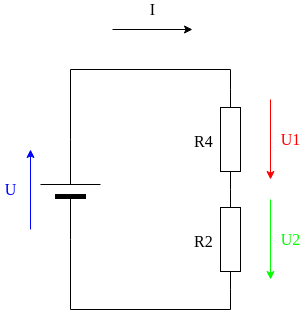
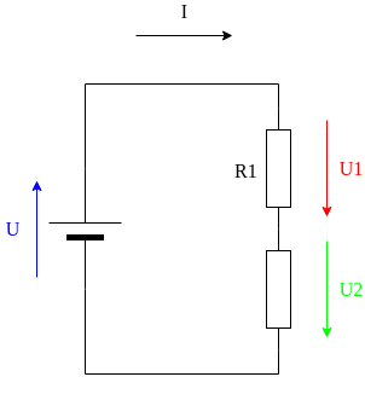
  <mxCell id="0" />
  <mxCell id="1" parent="0" />
  <mxCell id="2" style="edgeStyle=orthogonalEdgeStyle;rounded=0;html=1;exitX=1;exitY=0.5;exitPerimeter=0;entryX=1;entryY=0.5;entryPerimeter=0;labelBackgroundColor=none;startArrow=none;startFill=0;startSize=5;endArrow=none;endFill=0;endSize=5;jettySize=auto;orthogonalLoop=1;strokeColor=#000000;strokeWidth=1;fontFamily=Verdana;fontSize=12;fontColor=#000000;" parent="1" source="3" target="5" edge="1"><mxGeometry relative="1" as="geometry"><Array as="points"><mxPoint x="70" y="60" /><mxPoint x="230" y="60" /></Array></mxGeometry></mxCell>
  <mxCell id="3" value="" style="verticalLabelPosition=bottom;shadow=0;dashed=0;align=center;fillColor=#000000;strokeColor=#000000;html=1;verticalAlign=top;strokeWidth=1;shape=mxgraph.electrical.miscellaneous.monocell_battery;rounded=1;comic=0;labelBackgroundColor=none;fontFamily=Verdana;fontSize=12;fontColor=#000000;rotation=-90;" parent="1" vertex="1"><mxGeometry x="20" y="150" width="100" height="60" as="geometry" /></mxCell>
  <mxCell id="4" style="edgeStyle=orthogonalEdgeStyle;rounded=0;html=1;exitX=0;exitY=0.5;exitPerimeter=0;entryX=1;entryY=0.5;entryPerimeter=0;labelBackgroundColor=none;startArrow=none;startFill=0;startSize=5;endArrow=none;endFill=0;endSize=5;jettySize=auto;orthogonalLoop=1;strokeColor=#000000;strokeWidth=1;fontFamily=Verdana;fontSize=12;fontColor=#000000;" parent="1" source="5" target="7" edge="1"><mxGeometry relative="1" as="geometry" /></mxCell>
  <mxCell id="5" value="" style="verticalLabelPosition=bottom;shadow=0;dashed=0;align=center;fillColor=#ffffff;html=1;verticalAlign=top;strokeWidth=1;shape=mxgraph.electrical.resistors.resistor_1;rounded=1;comic=0;labelBackgroundColor=none;fontFamily=Verdana;fontSize=12;fontColor=#000000;rotation=-90;" parent="1" vertex="1"><mxGeometry x="180" y="120" width="100" height="20" as="geometry" /></mxCell>
  <mxCell id="6" style="edgeStyle=orthogonalEdgeStyle;rounded=0;html=1;exitX=0;exitY=0.5;exitPerimeter=0;entryX=0;entryY=0.5;entryPerimeter=0;labelBackgroundColor=none;startArrow=none;startFill=0;startSize=5;endArrow=none;endFill=0;endSize=5;jettySize=auto;orthogonalLoop=1;strokeColor=#000000;strokeWidth=1;fontFamily=Verdana;fontSize=12;fontColor=#000000;" parent="1" source="7" target="3" edge="1"><mxGeometry relative="1" as="geometry"><Array as="points"><mxPoint x="230" y="300" /><mxPoint x="70" y="300" /></Array></mxGeometry></mxCell>
  <mxCell id="7" value="" style="verticalLabelPosition=bottom;shadow=0;dashed=0;align=center;fillColor=#ffffff;html=1;verticalAlign=top;strokeWidth=1;shape=mxgraph.electrical.resistors.resistor_1;rounded=1;comic=0;labelBackgroundColor=none;fontFamily=Verdana;fontSize=12;fontColor=#000000;rotation=-90;" parent="1" vertex="1"><mxGeometry x="180" y="220" width="100" height="20" as="geometry" /></mxCell>
- <mxCell id="8" value="R4" style="text;html=1;resizable=0;points=[];autosize=1;align=left;verticalAlign=top;spacingTop=-4;fontSize=16;fontFamily=Verdana;fontColor=#000000;" parent="1" vertex="1"><mxGeometry x="192" y="120" width="40" height="20" as="geometry" /></mxCell>
- <mxCell id="9" value="R2" style="text;html=1;resizable=0;points=[];autosize=1;align=left;verticalAlign=top;spacingTop=-4;fontSize=16;fontFamily=Verdana;fontColor=#000000;" parent="1" vertex="1"><mxGeometry x="192" y="220" width="40" height="20" as="geometry" /></mxCell>
+ <mxCell id="8" value="R1" style="text;html=1;resizable=0;points=[];autosize=1;align=left;verticalAlign=top;spacingTop=-4;fontSize=16;fontFamily=Verdana;fontColor=#000000;" parent="1" vertex="1"><mxGeometry x="192" y="120" width="40" height="20" as="geometry" /></mxCell>
  <mxCell id="10" value="I" style="endArrow=classic;html=1;labelBackgroundColor=none;strokeColor=#000000;strokeWidth=1;fontFamily=Verdana;fontSize=16;fontColor=#000000;" parent="1" edge="1"><mxGeometry y="20" width="50" height="50" relative="1" as="geometry"><mxPoint x="112" y="20" as="sourcePoint" /><mxPoint x="192" y="20" as="targetPoint" /><mxPoint as="offset" /></mxGeometry></mxCell>
  <mxCell id="11" value="&lt;font color=&quot;#0000ff&quot;&gt;U&lt;/font&gt;" style="endArrow=classic;html=1;labelBackgroundColor=none;strokeColor=#0000FF;strokeWidth=1;fontFamily=Verdana;fontSize=16;fontColor=#000000;" parent="1" edge="1"><mxGeometry y="20" width="50" height="50" relative="1" as="geometry"><mxPoint x="30" y="220" as="sourcePoint" /><mxPoint x="30" y="140" as="targetPoint" /><mxPoint as="offset" /></mxGeometry></mxCell>
  <mxCell id="12" value="&lt;font color=&quot;#ff0000&quot;&gt;U1&lt;/font&gt;" style="endArrow=classic;html=1;labelBackgroundColor=none;strokeColor=#FF0000;strokeWidth=1;fontFamily=Verdana;fontSize=16;fontColor=#000000;" edge="1" parent="1"><mxGeometry y="20" width="50" height="50" relative="1" as="geometry"><mxPoint x="270" y="90" as="sourcePoint" /><mxPoint x="270" y="170" as="targetPoint" /><mxPoint as="offset" /></mxGeometry></mxCell>
  <mxCell id="13" value="&lt;font color=&quot;#00ff00&quot;&gt;U2&lt;/font&gt;" style="endArrow=classic;html=1;labelBackgroundColor=none;strokeColor=#00FF00;strokeWidth=1;fontFamily=Verdana;fontSize=16;fontColor=#000000;" edge="1" parent="1"><mxGeometry y="20" width="50" height="50" relative="1" as="geometry"><mxPoint x="270" y="190" as="sourcePoint" /><mxPoint x="270" y="270" as="targetPoint" /><mxPoint as="offset" /></mxGeometry></mxCell>
